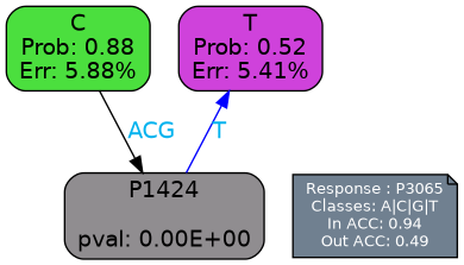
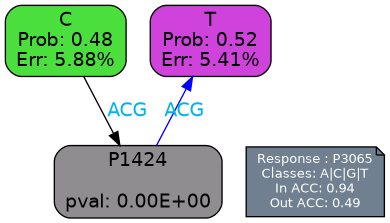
  digraph {
    ranksep=equally
    splines=polylines
    node [color=black fontname=helvetica shape=box style="filled, rounded"]
    edge [fontcolor=deepskyblue2 fontname=helvetica]
-   n1 [fillcolor="#4bdf3e" label="C\nProb: 0.88\nErr: 5.88%"]
+   n1 [fillcolor="#4bdf3e" label="C\nProb: 0.48\nErr: 5.88%"]
    n2 [fillcolor="#cf42db" label="T\nProb: 0.52\nErr: 5.41%"]
    n3 [align=left fillcolor=slategray fontcolor=white fontsize=10 label="Response : P3065\nClasses: A|C|G|T\nIn ACC: 0.94\nOut ACC: 0.49\n" shape=note style=filled]
    n4 [fillcolor="#908d90" label="P1424\n\npval: 0.00E+00"]
    subgraph sub_1 {
      rank=same
      n1
      n2
    }
    subgraph sub_2 {
      rank=same
      n3
      n4
    }
    n1 -> n4 [color=black label=ACG]
-   n4 -> n2 [color=blue label=T]
+   n4 -> n2 [color=blue label=ACG]
  }
